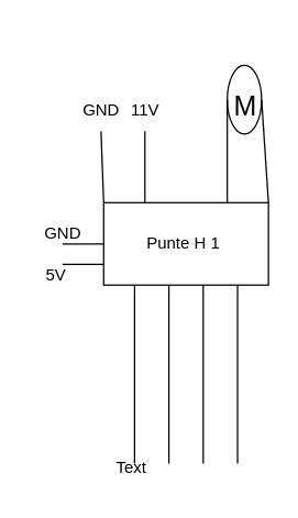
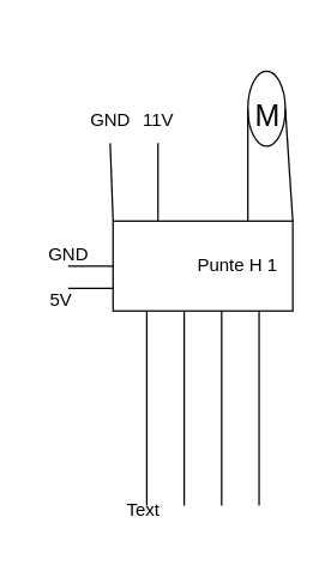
  <mxCell id="0" />
  <mxCell id="1" parent="0" />
  <mxCell id="2" value="&lt;p style=&quot;line-height: 100%;&quot;&gt;&lt;font style=&quot;font-size: 20px;&quot;&gt;M&lt;/font&gt;&lt;/p&gt;" style="dashed=0;outlineConnect=0;align=center;html=1;shape=mxgraph.pid.engines.electric_motor;fontSize=45;" parent="1" vertex="1"><mxGeometry x="165" y="20" width="25" height="50" as="geometry" /></mxCell>
  <mxCell id="3" value="" style="rounded=0;whiteSpace=wrap;html=1;" parent="1" vertex="1"><mxGeometry x="75" y="120" width="120" height="60" as="geometry" /></mxCell>
  <mxCell id="4" value="" style="endArrow=none;html=1;rounded=0;entryX=0;entryY=0.5;entryDx=0;entryDy=0;entryPerimeter=0;exitX=0.75;exitY=0;exitDx=0;exitDy=0;" parent="1" source="3" target="2" edge="1"><mxGeometry width="50" height="50" relative="1" as="geometry"><mxPoint x="525" y="320" as="sourcePoint" /><mxPoint x="575" y="270" as="targetPoint" /></mxGeometry></mxCell>
  <mxCell id="5" value="" style="endArrow=none;html=1;rounded=0;exitX=1;exitY=0;exitDx=0;exitDy=0;entryX=1;entryY=0.5;entryDx=0;entryDy=0;entryPerimeter=0;" parent="1" source="3" target="2" edge="1"><mxGeometry width="50" height="50" relative="1" as="geometry"><mxPoint x="525" y="320" as="sourcePoint" /><mxPoint x="575" y="270" as="targetPoint" /></mxGeometry></mxCell>
- <mxCell id="6" value="Punte H 1&amp;nbsp;" style="text;html=1;strokeColor=none;fillColor=none;align=center;verticalAlign=middle;whiteSpace=wrap;rounded=0;" parent="1" vertex="1"><mxGeometry x="105" y="135" width="60" height="30" as="geometry" /></mxCell>
+ <mxCell id="6" value="Punte H 1&amp;nbsp;" style="text;html=1;strokeColor=none;fillColor=none;align=center;verticalAlign=middle;whiteSpace=wrap;rounded=0;" parent="1" vertex="1"><mxGeometry x="130" y="135" width="60" height="30" as="geometry" /></mxCell>
  <mxCell id="7" value="" style="verticalLabelPosition=bottom;shadow=0;dashed=0;align=center;html=1;verticalAlign=top;shape=mxgraph.electrical.transmission.4_line_bus;direction=south;" parent="1" vertex="1"><mxGeometry x="97.5" y="180" width="75" height="130" as="geometry" /></mxCell>
  <mxCell id="8" value="" style="endArrow=none;html=1;rounded=0;exitX=0;exitY=0;exitDx=0;exitDy=0;" parent="1" source="3" edge="1" target="10"><mxGeometry width="50" height="50" relative="1" as="geometry"><mxPoint x="195" y="150" as="sourcePoint" /><mxPoint x="75" y="70" as="targetPoint" /></mxGeometry></mxCell>
  <mxCell id="9" value="" style="endArrow=none;html=1;rounded=0;exitX=0.25;exitY=0;exitDx=0;exitDy=0;" edge="1" parent="1" source="3" target="11"><mxGeometry width="50" height="50" relative="1" as="geometry"><mxPoint x="545" y="120" as="sourcePoint" /><mxPoint x="105" y="70" as="targetPoint" /></mxGeometry></mxCell>
  <mxCell id="10" value="GND" style="text;html=1;align=center;verticalAlign=middle;resizable=0;points=[];autosize=1;strokeColor=none;fillColor=none;" vertex="1" parent="1"><mxGeometry x="47.5" y="38" width="50" height="30" as="geometry" /></mxCell>
  <mxCell id="11" value="11V" style="text;html=1;align=center;verticalAlign=middle;resizable=0;points=[];autosize=1;strokeColor=none;fillColor=none;" vertex="1" parent="1"><mxGeometry x="85" y="38" width="40" height="30" as="geometry" /></mxCell>
  <mxCell id="12" value="Text" style="text;html=1;align=center;verticalAlign=middle;resizable=0;points=[];autosize=1;strokeColor=none;fillColor=none;" vertex="1" parent="1"><mxGeometry x="70" y="298" width="50" height="30" as="geometry" /></mxCell>
  <mxCell id="13" value="" style="endArrow=none;html=1;rounded=0;exitX=0;exitY=0.75;exitDx=0;exitDy=0;" edge="1" parent="1" source="3"><mxGeometry width="50" height="50" relative="1" as="geometry"><mxPoint x="545" y="120" as="sourcePoint" /><mxPoint x="45" y="165" as="targetPoint" /></mxGeometry></mxCell>
  <mxCell id="14" value="" style="endArrow=none;html=1;rounded=0;exitX=0;exitY=0.5;exitDx=0;exitDy=0;" edge="1" parent="1" source="3"><mxGeometry width="50" height="50" relative="1" as="geometry"><mxPoint x="85" y="175" as="sourcePoint" /><mxPoint x="45" y="150" as="targetPoint" /></mxGeometry></mxCell>
  <mxCell id="15" value="GND" style="text;html=1;align=center;verticalAlign=middle;resizable=0;points=[];autosize=1;strokeColor=none;fillColor=none;" vertex="1" parent="1"><mxGeometry x="20" y="128" width="50" height="30" as="geometry" /></mxCell>
  <mxCell id="16" value="5V" style="text;html=1;align=center;verticalAlign=middle;resizable=0;points=[];autosize=1;strokeColor=none;fillColor=none;" vertex="1" parent="1"><mxGeometry x="20" y="158" width="40" height="30" as="geometry" /></mxCell>
